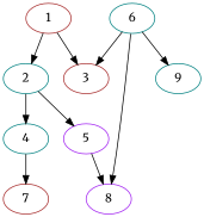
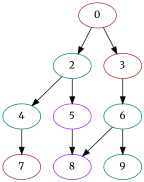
  digraph {
    fontname=Merriweather
    node [color=teal fontname=Merriweather]
    edge [fontname=Merriweather]
-   1 [color=brown]
+   1 [color=brown label=0]
    2
    3 [color=brown]
    4
    5 [color=purple]
    6
    7 [color=brown]
    8 [color=purple]
    9
    1 -> 2
    1 -> 3
    2 -> 4
    2 -> 5
-   6 -> 3
+   3 -> 6
    4 -> 7
    5 -> 8
    6 -> 8
    6 -> 9
  }
